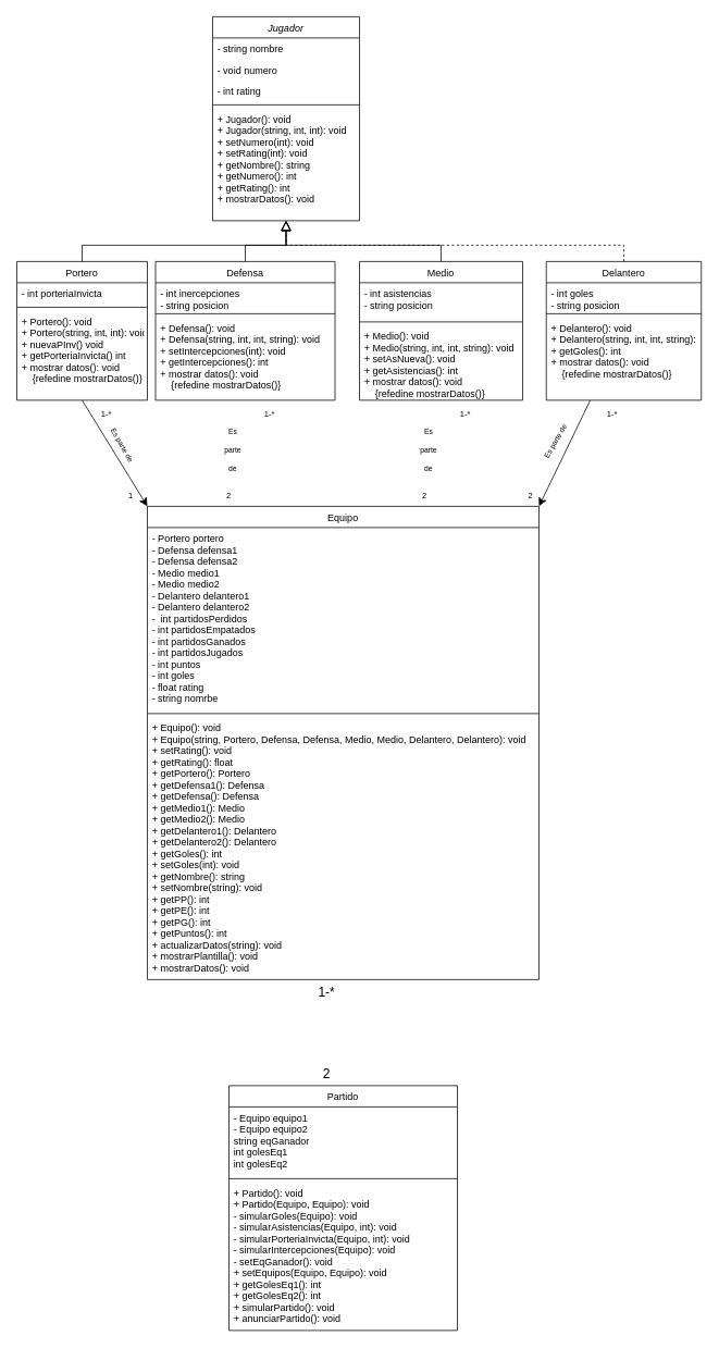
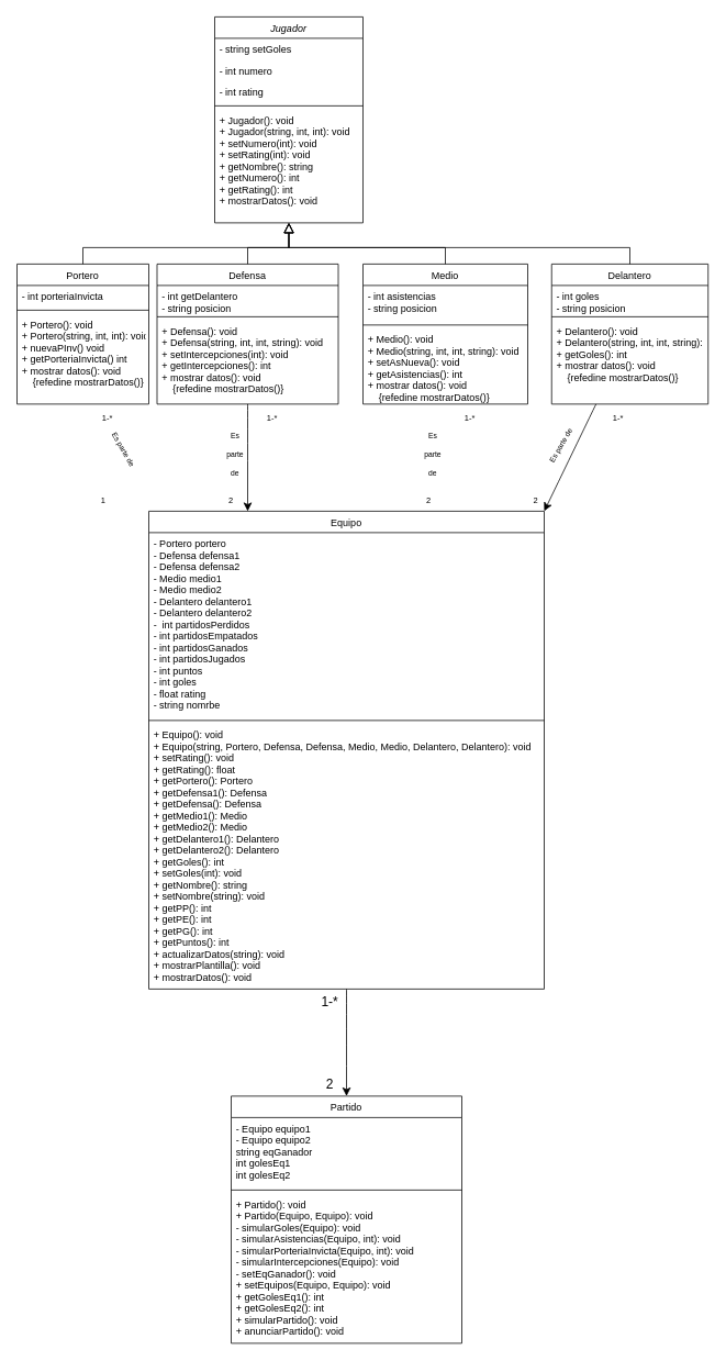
  <mxCell id="0" />
  <mxCell id="1" parent="0" />
  <mxCell id="2" value="Jugador" style="swimlane;fontStyle=2;align=center;verticalAlign=top;childLayout=stackLayout;horizontal=1;startSize=26;horizontalStack=0;resizeParent=1;resizeLast=0;collapsible=1;marginBottom=0;rounded=0;shadow=0;strokeWidth=1;" vertex="1" parent="1"><mxGeometry x="260" y="20" width="180" height="250" as="geometry"><mxRectangle x="230" y="140" width="160" height="26" as="alternateBounds" /></mxGeometry></mxCell>
- <mxCell id="3" value="- string nombre" style="text;align=left;verticalAlign=top;spacingLeft=4;spacingRight=4;overflow=hidden;rotatable=0;points=[[0,0.5],[1,0.5]];portConstraint=eastwest;" vertex="1" parent="2"><mxGeometry y="26" width="180" height="26" as="geometry" /></mxCell>
- <mxCell id="4" value="- void numero" style="text;align=left;verticalAlign=top;spacingLeft=4;spacingRight=4;overflow=hidden;rotatable=0;points=[[0,0.5],[1,0.5]];portConstraint=eastwest;rounded=0;shadow=0;html=0;" vertex="1" parent="2"><mxGeometry y="52" width="180" height="26" as="geometry" /></mxCell>
+ <mxCell id="3" value="- string setGoles" style="text;align=left;verticalAlign=top;spacingLeft=4;spacingRight=4;overflow=hidden;rotatable=0;points=[[0,0.5],[1,0.5]];portConstraint=eastwest;" vertex="1" parent="2"><mxGeometry y="26" width="180" height="26" as="geometry" /></mxCell>
+ <mxCell id="4" value="- int numero" style="text;align=left;verticalAlign=top;spacingLeft=4;spacingRight=4;overflow=hidden;rotatable=0;points=[[0,0.5],[1,0.5]];portConstraint=eastwest;rounded=0;shadow=0;html=0;" vertex="1" parent="2"><mxGeometry y="52" width="180" height="26" as="geometry" /></mxCell>
  <mxCell id="5" value="- int rating" style="text;align=left;verticalAlign=top;spacingLeft=4;spacingRight=4;overflow=hidden;rotatable=0;points=[[0,0.5],[1,0.5]];portConstraint=eastwest;rounded=0;shadow=0;html=0;" vertex="1" parent="2"><mxGeometry y="78" width="180" height="26" as="geometry" /></mxCell>
  <mxCell id="6" value="" style="line;html=1;strokeWidth=1;align=left;verticalAlign=middle;spacingTop=-1;spacingLeft=3;spacingRight=3;rotatable=0;labelPosition=right;points=[];portConstraint=eastwest;" vertex="1" parent="2"><mxGeometry y="104" width="180" height="8" as="geometry" /></mxCell>
  <mxCell id="7" value="+ Jugador(): void&#10;+ Jugador(string, int, int): void&#10;+ setNumero(int): void&#10;+ setRating(int): void&#10;+ getNombre(): string&#10;+ getNumero(): int&#10;+ getRating(): int&#10;+ mostrarDatos(): void" style="text;align=left;verticalAlign=top;spacingLeft=4;spacingRight=4;overflow=hidden;rotatable=0;points=[[0,0.5],[1,0.5]];portConstraint=eastwest;" vertex="1" parent="2"><mxGeometry y="112" width="180" height="120" as="geometry" /></mxCell>
- <mxCell id="8" style="edgeStyle=none;curved=1;rounded=0;orthogonalLoop=1;jettySize=auto;html=1;exitX=0.5;exitY=1;exitDx=0;exitDy=0;fontSize=12;startSize=8;endSize=8;entryX=0;entryY=0;entryDx=0;entryDy=0;" edge="1" parent="1" source="9" target="15"><mxGeometry relative="1" as="geometry"><Array as="points" /></mxGeometry></mxCell>
  <mxCell id="9" value="Portero" style="swimlane;fontStyle=0;align=center;verticalAlign=top;childLayout=stackLayout;horizontal=1;startSize=26;horizontalStack=0;resizeParent=1;resizeLast=0;collapsible=1;marginBottom=0;rounded=0;shadow=0;strokeWidth=1;" vertex="1" parent="1"><mxGeometry x="20" y="320" width="160" height="170" as="geometry"><mxRectangle x="130" y="380" width="160" height="26" as="alternateBounds" /></mxGeometry></mxCell>
  <mxCell id="10" value="- int porteriaInvicta" style="text;align=left;verticalAlign=top;spacingLeft=4;spacingRight=4;overflow=hidden;rotatable=0;points=[[0,0.5],[1,0.5]];portConstraint=eastwest;" vertex="1" parent="9"><mxGeometry y="26" width="160" height="26" as="geometry" /></mxCell>
  <mxCell id="11" value="" style="line;html=1;strokeWidth=1;align=left;verticalAlign=middle;spacingTop=-1;spacingLeft=3;spacingRight=3;rotatable=0;labelPosition=right;points=[];portConstraint=eastwest;" vertex="1" parent="9"><mxGeometry y="52" width="160" height="8" as="geometry" /></mxCell>
  <mxCell id="12" value="+ Portero(): void&#10;+ Portero(string, int, int): void&#10;+ nuevaPInv() void&#10;+ getPorteriaInvicta() int&#10;+ mostrar datos(): void &#10;    {refedine mostrarDatos()}" style="text;align=left;verticalAlign=top;spacingLeft=4;spacingRight=4;overflow=hidden;rotatable=0;points=[[0,0.5],[1,0.5]];portConstraint=eastwest;" vertex="1" parent="9"><mxGeometry y="60" width="160" height="100" as="geometry" /></mxCell>
  <mxCell id="13" value="" style="endArrow=block;endSize=10;endFill=0;shadow=0;strokeWidth=1;rounded=0;edgeStyle=elbowEdgeStyle;elbow=vertical;" edge="1" parent="1" source="9"><mxGeometry width="160" relative="1" as="geometry"><mxPoint x="550" y="213" as="sourcePoint" /><mxPoint y="270" as="targetPoint" x="350" /><Array as="points"><mxPoint x="230" y="300" /></Array></mxGeometry></mxCell>
+ <mxCell id="14" style="edgeStyle=none;curved=1;rounded=0;orthogonalLoop=1;jettySize=auto;html=1;entryX=0.5;entryY=0;entryDx=0;entryDy=0;fontSize=12;startSize=8;endSize=8;" edge="1" parent="1" source="15" target="36"><mxGeometry relative="1" as="geometry" /></mxCell>
  <mxCell id="15" value="Equipo" style="swimlane;fontStyle=0;align=center;verticalAlign=top;childLayout=stackLayout;horizontal=1;startSize=26;horizontalStack=0;resizeParent=1;resizeLast=0;collapsible=1;marginBottom=0;rounded=0;shadow=0;strokeWidth=1;" vertex="1" parent="1"><mxGeometry x="180" y="620" width="480" height="580" as="geometry"><mxRectangle x="550" y="140" width="160" height="26" as="alternateBounds" /></mxGeometry></mxCell>
  <mxCell id="16" value="- Portero portero&#10;- Defensa defensa1&#10;- Defensa defensa2&#10;- Medio medio1&#10;- Medio medio2&#10;- Delantero delantero1&#10;- Delantero delantero2&#10;-  int partidosPerdidos&#10;- int partidosEmpatados&#10;- int partidosGanados&#10;- int partidosJugados&#10;- int puntos&#10;- int goles&#10;- float rating&#10;- string nomrbe" style="text;align=left;verticalAlign=top;spacingLeft=4;spacingRight=4;overflow=hidden;rotatable=0;points=[[0,0.5],[1,0.5]];portConstraint=eastwest;rounded=0;shadow=0;html=0;" vertex="1" parent="15"><mxGeometry y="26" width="480" height="224" as="geometry" /></mxCell>
  <mxCell id="17" value="" style="line;html=1;strokeWidth=1;align=left;verticalAlign=middle;spacingTop=-1;spacingLeft=3;spacingRight=3;rotatable=0;labelPosition=right;points=[];portConstraint=eastwest;" vertex="1" parent="15"><mxGeometry y="250" width="480" height="8" as="geometry" /></mxCell>
  <mxCell id="18" value="+ Equipo(): void&#10;+ Equipo(string, Portero, Defensa, Defensa, Medio, Medio, Delantero, Delantero): void&#10;+ setRating(): void&#10;+ getRating(): float&#10;+ getPortero(): Portero&#10;+ getDefensa1(): Defensa&#10;+ getDefensa(): Defensa&#10;+ getMedio1(): Medio&#10;+ getMedio2(): Medio&#10;+ getDelantero1(): Delantero&#10;+ getDelantero2(): Delantero&#10;+ getGoles(): int&#10;+ setGoles(int): void&#10;+ getNombre(): string&#10;+ setNombre(string): void&#10;+ getPP(): int&#10;+ getPE(): int&#10;+ getPG(): int&#10;+ getPuntos(): int&#10;+ actualizarDatos(string): void&#10;+ mostrarPlantilla(): void&#10;+ mostrarDatos(): void" style="text;align=left;verticalAlign=top;spacingLeft=4;spacingRight=4;overflow=hidden;rotatable=0;points=[[0,0.5],[1,0.5]];portConstraint=eastwest;" vertex="1" parent="15"><mxGeometry y="258" width="480" height="322" as="geometry" /></mxCell>
+ <mxCell id="19" style="edgeStyle=none;curved=1;rounded=0;orthogonalLoop=1;jettySize=auto;html=1;entryX=0.25;entryY=0;entryDx=0;entryDy=0;fontSize=12;startSize=8;endSize=8;" edge="1" parent="1" source="20" target="15"><mxGeometry relative="1" as="geometry" /></mxCell>
  <mxCell id="20" value="Defensa" style="swimlane;fontStyle=0;align=center;verticalAlign=top;childLayout=stackLayout;horizontal=1;startSize=26;horizontalStack=0;resizeParent=1;resizeLast=0;collapsible=1;marginBottom=0;rounded=0;shadow=0;strokeWidth=1;" vertex="1" parent="1"><mxGeometry x="190" y="320" width="220" height="170" as="geometry"><mxRectangle x="130" y="380" width="160" height="26" as="alternateBounds" /></mxGeometry></mxCell>
- <mxCell id="21" value="- int inercepciones&#10;- string posicion" style="text;align=left;verticalAlign=top;spacingLeft=4;spacingRight=4;overflow=hidden;rotatable=0;points=[[0,0.5],[1,0.5]];portConstraint=eastwest;" vertex="1" parent="20"><mxGeometry y="26" width="220" height="34" as="geometry" /></mxCell>
+ <mxCell id="21" value="- int getDelantero&#10;- string posicion" style="text;align=left;verticalAlign=top;spacingLeft=4;spacingRight=4;overflow=hidden;rotatable=0;points=[[0,0.5],[1,0.5]];portConstraint=eastwest;" vertex="1" parent="20"><mxGeometry y="26" width="220" height="34" as="geometry" /></mxCell>
  <mxCell id="22" value="" style="line;html=1;strokeWidth=1;align=left;verticalAlign=middle;spacingTop=-1;spacingLeft=3;spacingRight=3;rotatable=0;labelPosition=right;points=[];portConstraint=eastwest;" vertex="1" parent="20"><mxGeometry y="60" width="220" height="8" as="geometry" /></mxCell>
  <mxCell id="23" value="+ Defensa(): void&#10;+ Defensa(string, int, int, string): void&#10;+ setIntercepciones(int): void&#10;+ getIntercepciones(): int&#10;+ mostrar datos(): void&#10;    {refedine mostrarDatos()}&#10;" style="text;align=left;verticalAlign=top;spacingLeft=4;spacingRight=4;overflow=hidden;rotatable=0;points=[[0,0.5],[1,0.5]];portConstraint=eastwest;" vertex="1" parent="20"><mxGeometry y="68" width="220" height="102" as="geometry" /></mxCell>
  <mxCell id="24" value="" style="endArrow=block;endSize=10;endFill=0;shadow=0;strokeWidth=1;rounded=0;edgeStyle=elbowEdgeStyle;elbow=vertical;exitX=0.5;exitY=0;exitDx=0;exitDy=0;" edge="1" parent="1" source="20"><mxGeometry width="160" relative="1" as="geometry"><mxPoint x="580" y="442" as="sourcePoint" /><mxPoint y="270" as="targetPoint" x="350" /><Array as="points"><mxPoint x="320" y="300" /></Array></mxGeometry></mxCell>
  <mxCell id="25" value="Medio" style="swimlane;fontStyle=0;align=center;verticalAlign=top;childLayout=stackLayout;horizontal=1;startSize=26;horizontalStack=0;resizeParent=1;resizeLast=0;collapsible=1;marginBottom=0;rounded=0;shadow=0;strokeWidth=1;" vertex="1" parent="1"><mxGeometry x="440" y="320" width="200" height="170" as="geometry"><mxRectangle x="130" y="380" width="160" height="26" as="alternateBounds" /></mxGeometry></mxCell>
  <mxCell id="26" value="- int asistencias&#10;- string posicion" style="text;align=left;verticalAlign=top;spacingLeft=4;spacingRight=4;overflow=hidden;rotatable=0;points=[[0,0.5],[1,0.5]];portConstraint=eastwest;" vertex="1" parent="25"><mxGeometry y="26" width="200" height="44" as="geometry" /></mxCell>
  <mxCell id="27" value="" style="line;html=1;strokeWidth=1;align=left;verticalAlign=middle;spacingTop=-1;spacingLeft=3;spacingRight=3;rotatable=0;labelPosition=right;points=[];portConstraint=eastwest;" vertex="1" parent="25"><mxGeometry y="70" width="200" height="8" as="geometry" /></mxCell>
  <mxCell id="28" value="+ Medio(): void&#10;+ Medio(string, int, int, string): void&#10;+ setAsNueva(): void&#10;+ getAsistencias(): int&#10;+ mostrar datos(): void&#10;    {refedine mostrarDatos()}&#10;" style="text;align=left;verticalAlign=top;spacingLeft=4;spacingRight=4;overflow=hidden;rotatable=0;points=[[0,0.5],[1,0.5]];portConstraint=eastwest;" vertex="1" parent="25"><mxGeometry y="78" width="200" height="92" as="geometry" /></mxCell>
  <mxCell id="29" style="edgeStyle=none;curved=1;rounded=0;orthogonalLoop=1;jettySize=auto;html=1;entryX=1;entryY=0;entryDx=0;entryDy=0;fontSize=12;startSize=8;endSize=8;" edge="1" parent="1" source="30" target="15"><mxGeometry relative="1" as="geometry" /></mxCell>
  <mxCell id="30" value="Delantero" style="swimlane;fontStyle=0;align=center;verticalAlign=top;childLayout=stackLayout;horizontal=1;startSize=26;horizontalStack=0;resizeParent=1;resizeLast=0;collapsible=1;marginBottom=0;rounded=0;shadow=0;strokeWidth=1;" vertex="1" parent="1"><mxGeometry x="669" y="320" width="190" height="170" as="geometry"><mxRectangle x="130" y="380" width="160" height="26" as="alternateBounds" /></mxGeometry></mxCell>
  <mxCell id="31" value="- int goles&#10;- string posicion" style="text;align=left;verticalAlign=top;spacingLeft=4;spacingRight=4;overflow=hidden;rotatable=0;points=[[0,0.5],[1,0.5]];portConstraint=eastwest;rounded=0;shadow=0;html=0;" vertex="1" parent="30"><mxGeometry y="26" width="190" height="34" as="geometry" /></mxCell>
  <mxCell id="32" value="" style="line;html=1;strokeWidth=1;align=left;verticalAlign=middle;spacingTop=-1;spacingLeft=3;spacingRight=3;rotatable=0;labelPosition=right;points=[];portConstraint=eastwest;" vertex="1" parent="30"><mxGeometry y="60" width="190" height="8" as="geometry" /></mxCell>
  <mxCell id="33" value="+ Delantero(): void&#10;+ Delantero(string, int, int, string): void&#10;+ getGoles(): int&#10;+ mostrar datos(): void&#10;    {refedine mostrarDatos()}" style="text;align=left;verticalAlign=top;spacingLeft=4;spacingRight=4;overflow=hidden;rotatable=0;points=[[0,0.5],[1,0.5]];portConstraint=eastwest;" vertex="1" parent="30"><mxGeometry y="68" width="190" height="102" as="geometry" /></mxCell>
  <mxCell id="34" value="" style="endArrow=block;endSize=10;endFill=0;shadow=0;strokeWidth=1;rounded=0;edgeStyle=elbowEdgeStyle;elbow=vertical;exitX=0.5;exitY=0;exitDx=0;exitDy=0;" edge="1" parent="1" source="25"><mxGeometry width="160" relative="1" as="geometry"><mxPoint x="400" y="380" as="sourcePoint" /><mxPoint y="270" as="targetPoint" x="350" /><Array as="points"><mxPoint x="450" y="300" /></Array></mxGeometry></mxCell>
- <mxCell id="35" value="" style="endArrow=block;endSize=10;endFill=0;shadow=0;strokeWidth=1;rounded=0;edgeStyle=elbowEdgeStyle;elbow=vertical;exitX=0.5;exitY=0;exitDx=0;exitDy=0;entryX=0.5;entryY=1;entryDx=0;entryDy=0;dashed=1;" edge="1" parent="1" source="30" target="2"><mxGeometry width="160" relative="1" as="geometry"><mxPoint x="410" y="390" as="sourcePoint" /><mxPoint x="650" y="270" as="targetPoint" /><Array as="points"><mxPoint x="560" y="300" /></Array></mxGeometry></mxCell>
+ <mxCell id="35" value="" style="endArrow=block;endSize=10;endFill=0;shadow=0;strokeWidth=1;rounded=0;edgeStyle=elbowEdgeStyle;elbow=vertical;exitX=0.5;exitY=0;exitDx=0;exitDy=0;entryX=0.5;entryY=1;entryDx=0;entryDy=0;" edge="1" parent="1" source="30" target="2"><mxGeometry width="160" relative="1" as="geometry"><mxPoint x="410" y="390" as="sourcePoint" /><mxPoint x="650" y="270" as="targetPoint" /><Array as="points"><mxPoint x="560" y="300" /></Array></mxGeometry></mxCell>
  <mxCell id="36" value="Partido" style="swimlane;fontStyle=0;align=center;verticalAlign=top;childLayout=stackLayout;horizontal=1;startSize=26;horizontalStack=0;resizeParent=1;resizeLast=0;collapsible=1;marginBottom=0;rounded=0;shadow=0;strokeWidth=1;" vertex="1" parent="1"><mxGeometry x="280" y="1330" width="280" height="300" as="geometry"><mxRectangle x="550" y="140" width="160" height="26" as="alternateBounds" /></mxGeometry></mxCell>
  <mxCell id="37" value="- Equipo equipo1&#10;- Equipo equipo2&#10;string eqGanador&#10;int golesEq1&#10;int golesEq2" style="text;align=left;verticalAlign=top;spacingLeft=4;spacingRight=4;overflow=hidden;rotatable=0;points=[[0,0.5],[1,0.5]];portConstraint=eastwest;rounded=0;shadow=0;html=0;" vertex="1" parent="36"><mxGeometry y="26" width="280" height="84" as="geometry" /></mxCell>
  <mxCell id="38" value="" style="line;html=1;strokeWidth=1;align=left;verticalAlign=middle;spacingTop=-1;spacingLeft=3;spacingRight=3;rotatable=0;labelPosition=right;points=[];portConstraint=eastwest;" vertex="1" parent="36"><mxGeometry y="110" width="280" height="8" as="geometry" /></mxCell>
  <mxCell id="39" value="+ Partido(): void&#10;+ Partido(Equipo, Equipo): void&#10;- simularGoles(Equipo): void&#10;- simularAsistencias(Equipo, int): void&#10;- simularPorteriaInvicta(Equipo, int): void&#10;- simularIntercepciones(Equipo): void&#10;- setEqGanador(): void&#10;+ setEquipos(Equipo, Equipo): void&#10;+ getGolesEq1(): int&#10;+ getGolesEq2(): int&#10;+ simularPartido(): void&#10;+ anunciarPartido(): void" style="text;align=left;verticalAlign=top;spacingLeft=4;spacingRight=4;overflow=hidden;rotatable=0;points=[[0,0.5],[1,0.5]];portConstraint=eastwest;" vertex="1" parent="36"><mxGeometry y="118" width="280" height="182" as="geometry" /></mxCell>
  <mxCell id="40" style="edgeStyle=none;curved=1;rounded=0;orthogonalLoop=1;jettySize=auto;html=1;exitX=0.5;exitY=0;exitDx=0;exitDy=0;fontSize=12;startSize=8;endSize=8;" edge="1" parent="1" source="15" target="15"><mxGeometry relative="1" as="geometry" /></mxCell>
  <mxCell id="41" style="edgeStyle=none;curved=1;rounded=0;orthogonalLoop=1;jettySize=auto;html=1;exitX=0.25;exitY=0;exitDx=0;exitDy=0;fontSize=12;startSize=8;endSize=8;" edge="1" parent="1" source="15" target="15"><mxGeometry relative="1" as="geometry" /></mxCell>
  <mxCell id="42" value="&lt;p style=&quot;line-height: 120%;&quot;&gt;&lt;font style=&quot;font-size: 9px;&quot;&gt;Es parte de&lt;/font&gt;&lt;/p&gt;" style="text;strokeColor=none;fillColor=none;html=1;align=center;verticalAlign=middle;whiteSpace=wrap;rounded=0;fontSize=16;rotation=60;" vertex="1" parent="1"><mxGeometry x="120" y="530" width="60" height="30" as="geometry" /></mxCell>
  <mxCell id="43" value="&lt;p style=&quot;line-height: 120%;&quot;&gt;&lt;font style=&quot;font-size: 9px;&quot;&gt;Es parte de&lt;/font&gt;&lt;/p&gt;" style="text;strokeColor=none;fillColor=none;html=1;align=center;verticalAlign=middle;whiteSpace=wrap;rounded=0;fontSize=16;rotation=0;" vertex="1" parent="1"><mxGeometry x="270" y="520" width="30" height="60" as="geometry" /></mxCell>
  <mxCell id="44" value="&lt;p style=&quot;line-height: 120%;&quot;&gt;&lt;font style=&quot;font-size: 9px;&quot;&gt;Es parte de&lt;/font&gt;&lt;/p&gt;" style="text;strokeColor=none;fillColor=none;html=1;align=center;verticalAlign=middle;whiteSpace=wrap;rounded=0;fontSize=16;rotation=-60;" vertex="1" parent="1"><mxGeometry x="650" y="525" width="60" height="30" as="geometry" /></mxCell>
  <mxCell id="45" value="&lt;p style=&quot;line-height: 120%;&quot;&gt;&lt;font style=&quot;font-size: 9px;&quot;&gt;Es parte de&lt;/font&gt;&lt;/p&gt;" style="text;strokeColor=none;fillColor=none;html=1;align=center;verticalAlign=middle;whiteSpace=wrap;rounded=0;fontSize=16;rotation=0;" vertex="1" parent="1"><mxGeometry x="510" y="520" width="30" height="60" as="geometry" /></mxCell>
- <mxCell id="46" value="&lt;font style=&quot;font-size: 10px;&quot;&gt;1&lt;/font&gt;" style="text;strokeColor=none;fillColor=none;html=1;align=center;verticalAlign=middle;whiteSpace=wrap;rounded=0;fontSize=16;" vertex="1" parent="1"><mxGeometry x="130" y="590" width="60" height="30" as="geometry" /></mxCell>
+ <mxCell id="46" value="&lt;font style=&quot;font-size: 10px;&quot;&gt;1&lt;/font&gt;" style="text;strokeColor=none;fillColor=none;html=1;align=center;verticalAlign=middle;whiteSpace=wrap;rounded=0;fontSize=16;" vertex="1" parent="1"><mxGeometry x="95" y="590" width="60" height="30" as="geometry" /></mxCell>
  <mxCell id="47" value="&lt;font style=&quot;font-size: 10px;&quot;&gt;2&lt;/font&gt;" style="text;strokeColor=none;fillColor=none;html=1;align=center;verticalAlign=middle;whiteSpace=wrap;rounded=0;fontSize=16;" vertex="1" parent="1"><mxGeometry x="250" y="590" width="60" height="30" as="geometry" /></mxCell>
  <mxCell id="48" value="&lt;font style=&quot;font-size: 10px;&quot;&gt;2&lt;/font&gt;" style="text;strokeColor=none;fillColor=none;html=1;align=center;verticalAlign=middle;whiteSpace=wrap;rounded=0;fontSize=16;" vertex="1" parent="1"><mxGeometry x="490" y="590" width="60" height="30" as="geometry" /></mxCell>
  <mxCell id="49" value="&lt;font style=&quot;font-size: 10px;&quot;&gt;2&lt;/font&gt;" style="text;strokeColor=none;fillColor=none;html=1;align=center;verticalAlign=middle;whiteSpace=wrap;rounded=0;fontSize=16;" vertex="1" parent="1"><mxGeometry x="620" y="590" width="60" height="30" as="geometry" /></mxCell>
  <mxCell id="50" value="&lt;font style=&quot;font-size: 10px;&quot;&gt;1-*&lt;/font&gt;" style="text;strokeColor=none;fillColor=none;html=1;align=center;verticalAlign=middle;whiteSpace=wrap;rounded=0;fontSize=16;" vertex="1" parent="1"><mxGeometry x="100" y="490" width="60" height="30" as="geometry" /></mxCell>
  <mxCell id="51" value="&lt;font style=&quot;font-size: 10px;&quot;&gt;1-*&lt;/font&gt;" style="text;strokeColor=none;fillColor=none;html=1;align=center;verticalAlign=middle;whiteSpace=wrap;rounded=0;fontSize=16;" vertex="1" parent="1"><mxGeometry x="300" y="490" width="60" height="30" as="geometry" /></mxCell>
  <mxCell id="52" value="&lt;font style=&quot;font-size: 10px;&quot;&gt;1-*&lt;/font&gt;" style="text;strokeColor=none;fillColor=none;html=1;align=center;verticalAlign=middle;whiteSpace=wrap;rounded=0;fontSize=16;" vertex="1" parent="1"><mxGeometry x="540" y="490" width="60" height="30" as="geometry" /></mxCell>
  <mxCell id="53" value="&lt;font style=&quot;font-size: 10px;&quot;&gt;1-*&lt;/font&gt;" style="text;strokeColor=none;fillColor=none;html=1;align=center;verticalAlign=middle;whiteSpace=wrap;rounded=0;fontSize=16;" vertex="1" parent="1"><mxGeometry x="720" y="490" width="60" height="30" as="geometry" /></mxCell>
  <mxCell id="54" value="2" style="text;strokeColor=none;fillColor=none;html=1;align=center;verticalAlign=middle;whiteSpace=wrap;rounded=0;fontSize=16;" vertex="1" parent="1"><mxGeometry x="370" y="1300" width="60" height="30" as="geometry" /></mxCell>
  <mxCell id="55" value="1-*" style="text;strokeColor=none;fillColor=none;html=1;align=center;verticalAlign=middle;whiteSpace=wrap;rounded=0;fontSize=16;" vertex="1" parent="1"><mxGeometry x="370" y="1200" width="60" height="30" as="geometry" /></mxCell>
